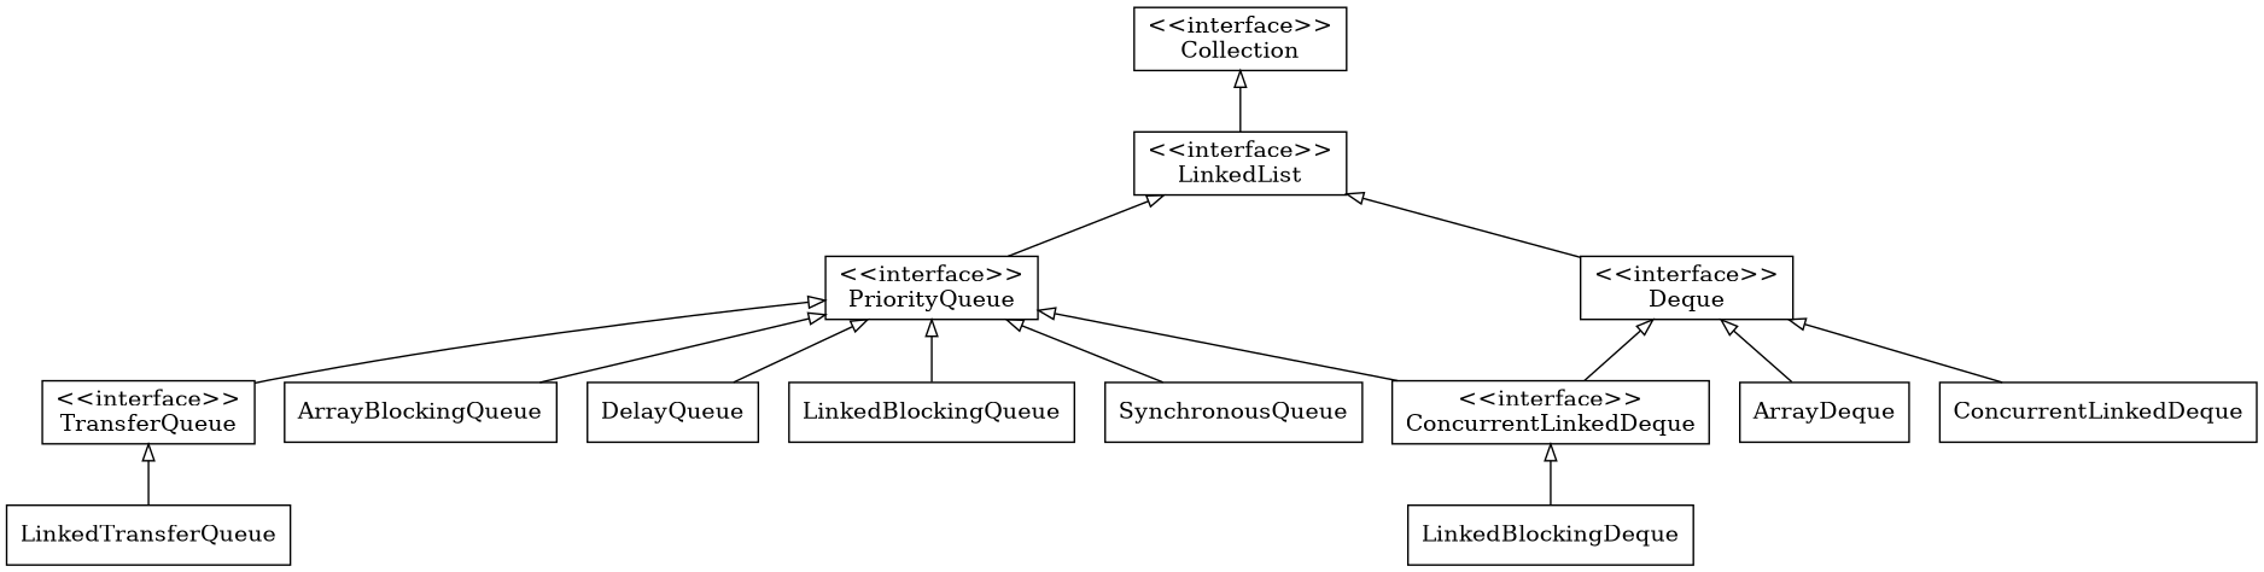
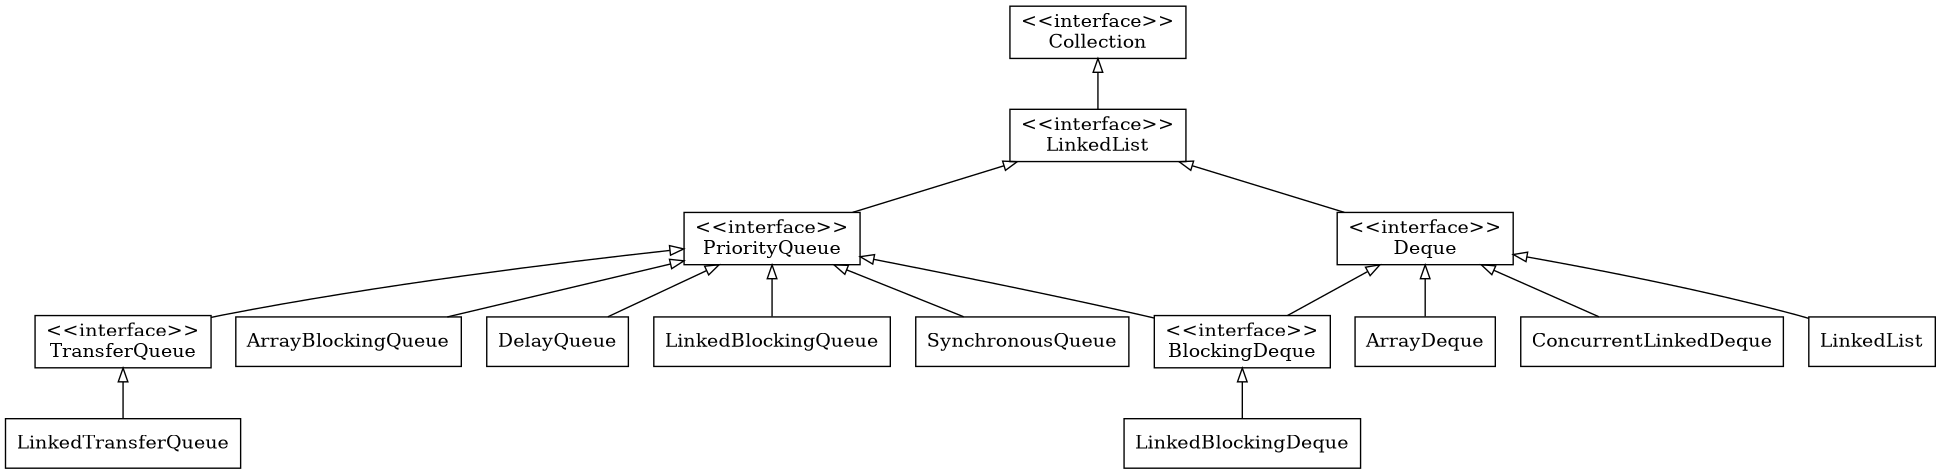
  digraph {
    rankdir=BT
    node [shape=record]
    edge [arrowhead=empty]
    n1 [label="\<\<interface\>\>\nCollection"]
    n2 [label="\<\<interface\>\>\nLinkedList"]
    n3 [label="\<\<interface\>\>\nDeque"]
    n4 [label="\<\<interface\>\>\nPriorityQueue"]
-   n5 [label="\<\<interface\>\>\nConcurrentLinkedDeque"]
+   n5 [label="\<\<interface\>\>\nBlockingDeque"]
    n6 [label="\<\<interface\>\>\nTransferQueue"]
    ArrayDeque
    ConcurrentLinkedDeque
+   LinkedList
    LinkedTransferQueue
    ArrayBlockingQueue
    DelayQueue
    LinkedBlockingQueue
    SynchronousQueue
    LinkedBlockingDeque
    n2 -> n1
    n3 -> n2
    n4 -> n2
    n5 -> n3
    n5 -> n4
    n6 -> n4
    ArrayDeque -> n3
    ConcurrentLinkedDeque -> n3
+   LinkedList -> n3
    LinkedTransferQueue -> n6
    ArrayBlockingQueue -> n4
    DelayQueue -> n4
    LinkedBlockingQueue -> n4
    SynchronousQueue -> n4
    LinkedBlockingDeque -> n5
  }
